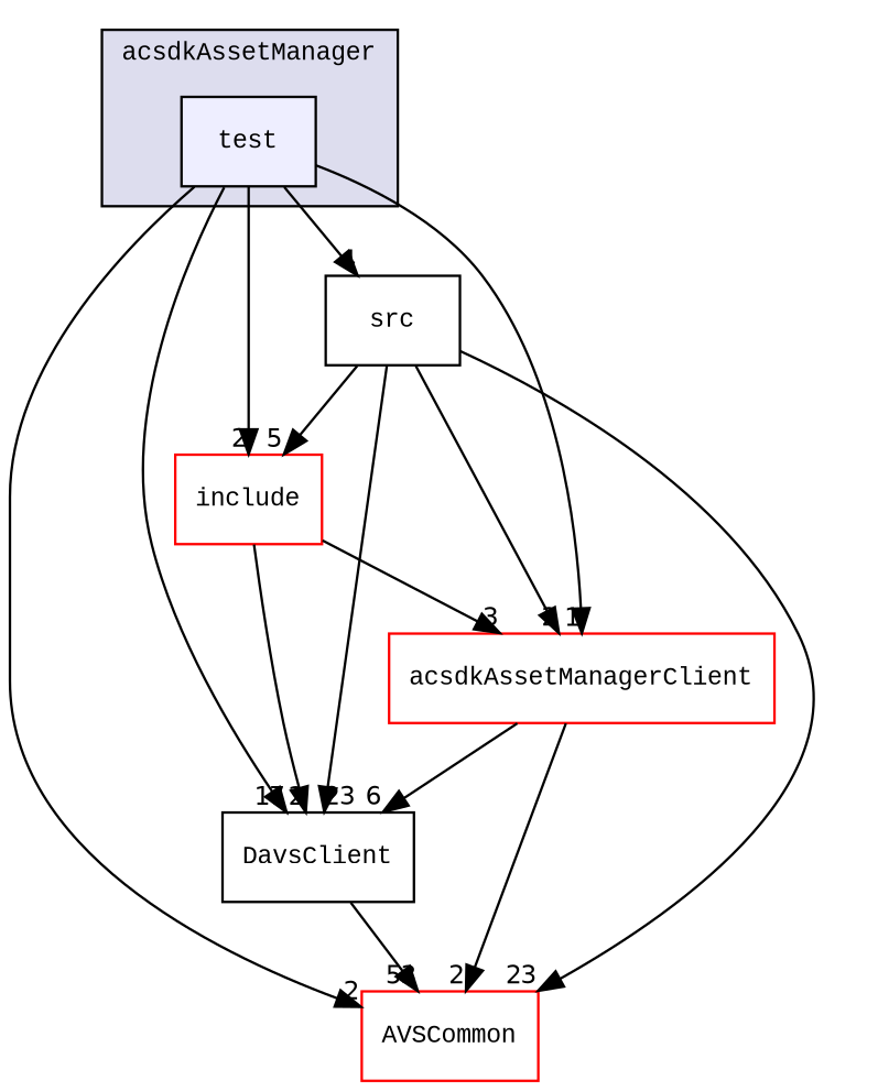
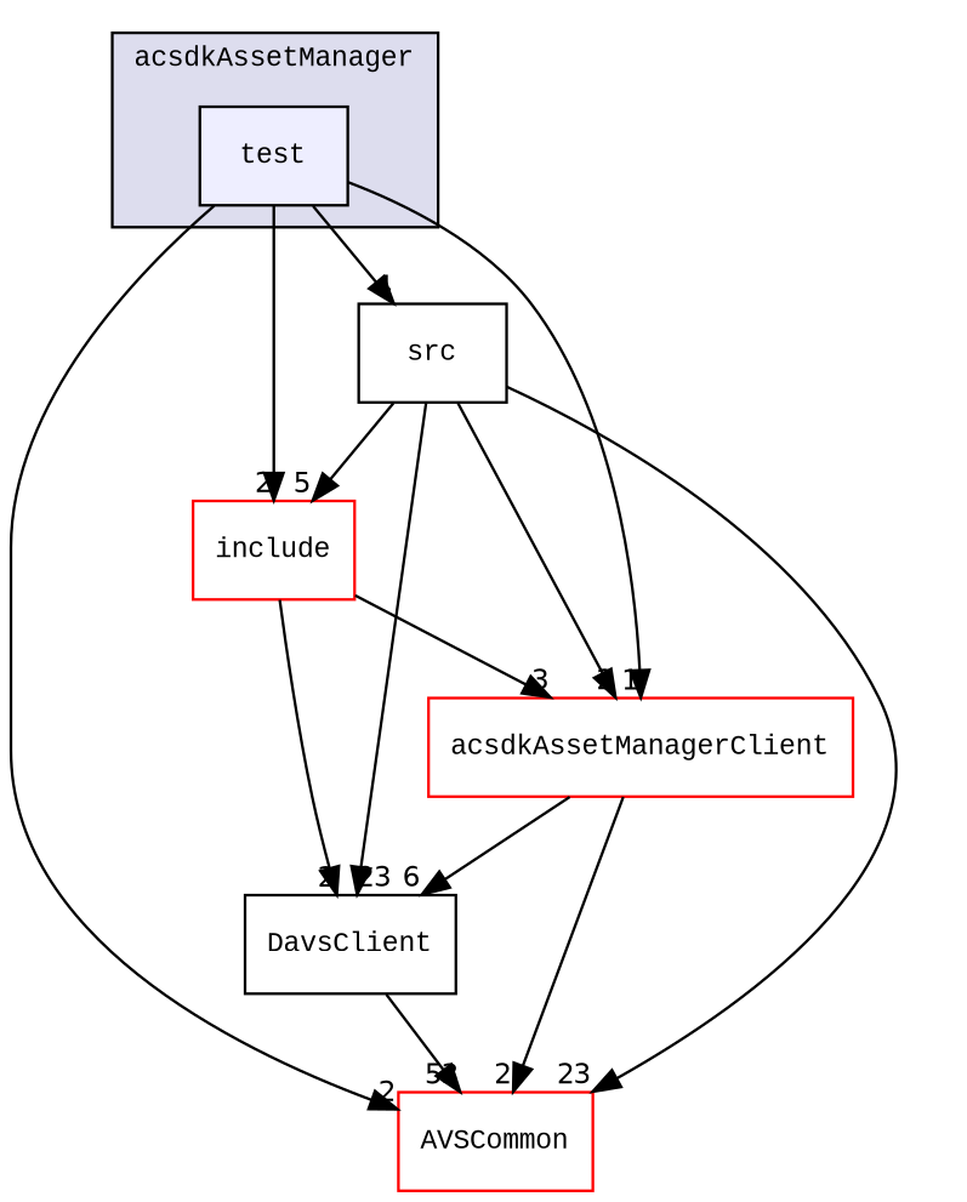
  digraph {
    compound=true
    fontname="Liberation Mono"
    node [fillcolor=white fontname="Liberation Mono" fontsize=10 shape=box style=filled color=red]
    edge [fontname="Liberation Mono" headlabel=2 labeldistance=1.5 labelfontname=Helvetica labelfontsize=10]
    n1 [fillcolor="#eeeeff" label=test pencolor=black color=""]
    n2 [label=include]
    n3 [color=black label=DavsClient]
    n4 [label=acsdkAssetManagerClient]
    n5 [label=AVSCommon]
    n6 [label=src fillcolor="" style="" color=""]
    subgraph cluster_1 {
      bgcolor="#ddddee"
      fontsize=10
      label=acsdkAssetManager
      pencolor=black
      n1
    }
    n1 -> n2
-   n1 -> n3 [headlabel=17]
    n1 -> n4 [headlabel=1]
    n1 -> n5
    n1 -> n6 [headlabel=4]
    n2 -> n3
    n2 -> n4 [headlabel=3]
    n3 -> n5 [headlabel=53]
    n4 -> n3 [headlabel=6]
    n4 -> n5
    n6 -> n2 [headlabel=5]
    n6 -> n3 [headlabel=23]
    n6 -> n4
    n6 -> n5 [headlabel=23]
  }
